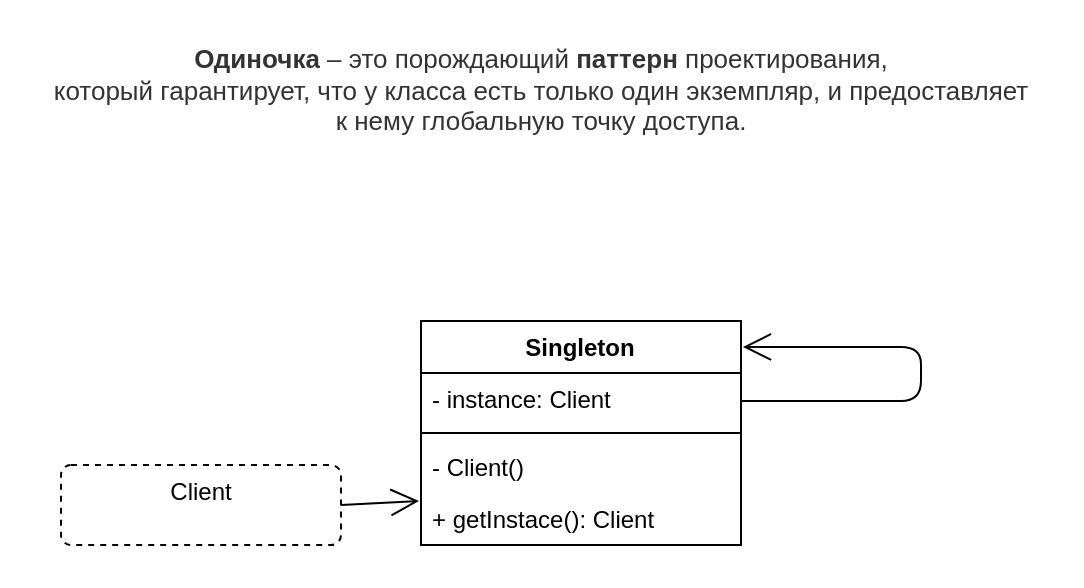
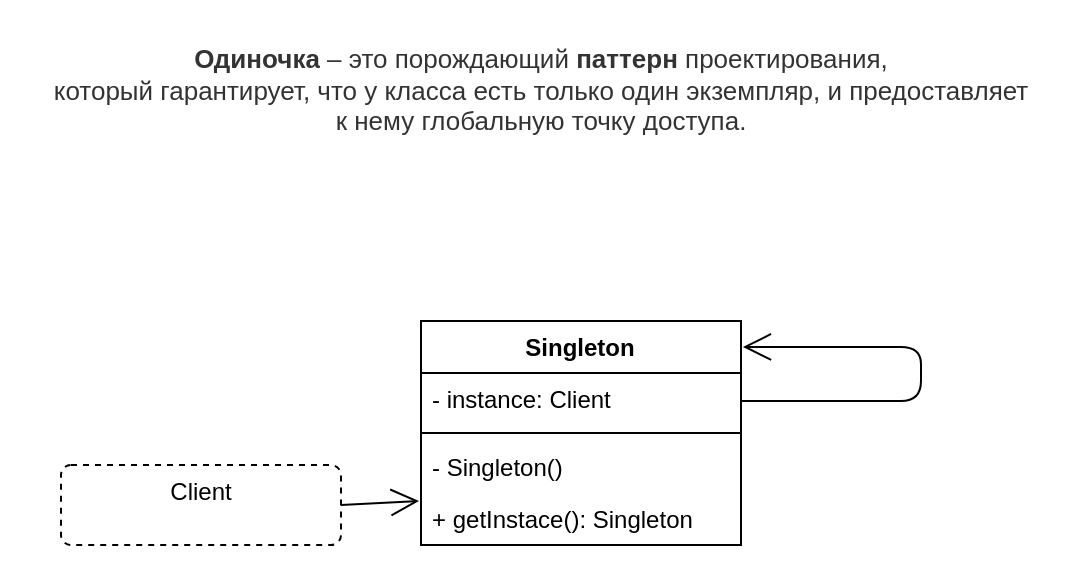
  <mxCell id="0" />
  <mxCell id="1" parent="0" />
  <mxCell id="2" value="Singleton" style="swimlane;fontStyle=1;align=center;verticalAlign=top;childLayout=stackLayout;horizontal=1;startSize=26;horizontalStack=0;resizeParent=1;resizeParentMax=0;resizeLast=0;collapsible=1;marginBottom=0;" vertex="1" parent="1"><mxGeometry x="210" y="160" width="160" height="112" as="geometry" /></mxCell>
  <mxCell id="3" value="- instance: Client" style="text;strokeColor=none;fillColor=none;align=left;verticalAlign=top;spacingLeft=4;spacingRight=4;overflow=hidden;rotatable=0;points=[[0,0.5],[1,0.5]];portConstraint=eastwest;" vertex="1" parent="2"><mxGeometry y="26" width="160" height="26" as="geometry" /></mxCell>
  <mxCell id="4" value="" style="line;strokeWidth=1;fillColor=none;align=left;verticalAlign=middle;spacingTop=-1;spacingLeft=3;spacingRight=3;rotatable=0;labelPosition=right;points=[];portConstraint=eastwest;" vertex="1" parent="2"><mxGeometry y="52" width="160" height="8" as="geometry" /></mxCell>
- <mxCell id="5" value="- Client()&#10;" style="text;strokeColor=none;fillColor=none;align=left;verticalAlign=top;spacingLeft=4;spacingRight=4;overflow=hidden;rotatable=0;points=[[0,0.5],[1,0.5]];portConstraint=eastwest;" vertex="1" parent="2"><mxGeometry y="60" width="160" height="26" as="geometry" /></mxCell>
- <mxCell id="6" value="+ getInstace(): Client" style="text;strokeColor=none;fillColor=none;align=left;verticalAlign=top;spacingLeft=4;spacingRight=4;overflow=hidden;rotatable=0;points=[[0,0.5],[1,0.5]];portConstraint=eastwest;" vertex="1" parent="2"><mxGeometry y="86" width="160" height="26" as="geometry" /></mxCell>
+ <mxCell id="5" value="- Singleton()&#10;" style="text;strokeColor=none;fillColor=none;align=left;verticalAlign=top;spacingLeft=4;spacingRight=4;overflow=hidden;rotatable=0;points=[[0,0.5],[1,0.5]];portConstraint=eastwest;" vertex="1" parent="2"><mxGeometry y="60" width="160" height="26" as="geometry" /></mxCell>
+ <mxCell id="6" value="+ getInstace(): Singleton" style="text;strokeColor=none;fillColor=none;align=left;verticalAlign=top;spacingLeft=4;spacingRight=4;overflow=hidden;rotatable=0;points=[[0,0.5],[1,0.5]];portConstraint=eastwest;" vertex="1" parent="2"><mxGeometry y="86" width="160" height="26" as="geometry" /></mxCell>
  <mxCell id="7" value="Client" style="html=1;align=center;verticalAlign=top;rounded=1;absoluteArcSize=1;arcSize=10;dashed=1;" vertex="1" parent="1"><mxGeometry x="30" y="232" width="140" height="40" as="geometry" /></mxCell>
  <mxCell id="8" value="" style="endArrow=open;endFill=1;endSize=12;html=1;entryX=1.006;entryY=0.116;entryDx=0;entryDy=0;entryPerimeter=0;" edge="1" parent="1" target="2"><mxGeometry width="160" relative="1" as="geometry"><mxPoint x="370" y="200" as="sourcePoint" /><mxPoint x="530" y="200" as="targetPoint" /><Array as="points"><mxPoint x="460" y="200" /><mxPoint x="460" y="173" /></Array></mxGeometry></mxCell>
  <mxCell id="9" value="" style="endArrow=open;endFill=1;endSize=12;html=1;exitX=1;exitY=0.5;exitDx=0;exitDy=0;" edge="1" parent="1" source="7"><mxGeometry width="160" relative="1" as="geometry"><mxPoint x="170" y="246" as="sourcePoint" /><mxPoint x="209" y="250" as="targetPoint" /></mxGeometry></mxCell>
  <mxCell id="10" value="&lt;b style=&quot;color: rgb(51 , 51 , 51) ; font-family: &amp;#34;ys text&amp;#34; , &amp;#34;arial&amp;#34; , &amp;#34;helvetica&amp;#34; , &amp;#34;arial unicode ms&amp;#34; , sans-serif ; font-size: 13px ; background-color: rgb(255 , 255 , 255)&quot;&gt;Одиночка&lt;/b&gt;&lt;span style=&quot;color: rgb(51 , 51 , 51) ; font-family: &amp;#34;ys text&amp;#34; , &amp;#34;arial&amp;#34; , &amp;#34;helvetica&amp;#34; , &amp;#34;arial unicode ms&amp;#34; , sans-serif ; font-size: 13px ; background-color: rgb(255 , 255 , 255)&quot;&gt;&amp;nbsp;– это порождающий&amp;nbsp;&lt;/span&gt;&lt;b style=&quot;color: rgb(51 , 51 , 51) ; font-family: &amp;#34;ys text&amp;#34; , &amp;#34;arial&amp;#34; , &amp;#34;helvetica&amp;#34; , &amp;#34;arial unicode ms&amp;#34; , sans-serif ; font-size: 13px ; background-color: rgb(255 , 255 , 255)&quot;&gt;паттерн&lt;/b&gt;&lt;span style=&quot;color: rgb(51 , 51 , 51) ; font-family: &amp;#34;ys text&amp;#34; , &amp;#34;arial&amp;#34; , &amp;#34;helvetica&amp;#34; , &amp;#34;arial unicode ms&amp;#34; , sans-serif ; font-size: 13px ; background-color: rgb(255 , 255 , 255)&quot;&gt;&amp;nbsp;проектирования, &lt;br&gt;который гарантирует, что у класса есть только один экземпляр, и предоставляет &lt;br&gt;к нему глобальную точку доступа.&lt;/span&gt;" style="text;html=1;align=center;verticalAlign=middle;resizable=0;points=[];autosize=1;" vertex="1" parent="1"><mxGeometry x="20" y="20" width="500" height="50" as="geometry" /></mxCell>
